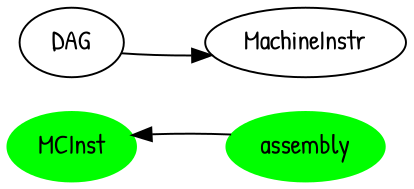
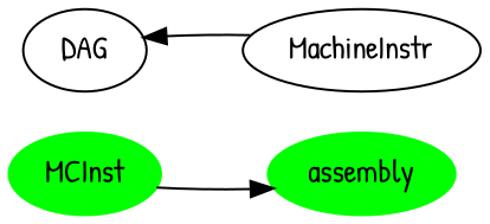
  digraph {
    fontname="Patrick Hand"
    rankdir=LR
    node [fontname="Patrick Hand"]
    edge [fontname="Patrick Hand"]
    MCInst [color=green style=filled]
    assembly [color=green style=filled]
    DAG
    MachineInstr
-   assembly -> MCInst
-   DAG -> MachineInstr
+   MCInst -> assembly
+   MachineInstr -> DAG
  }
